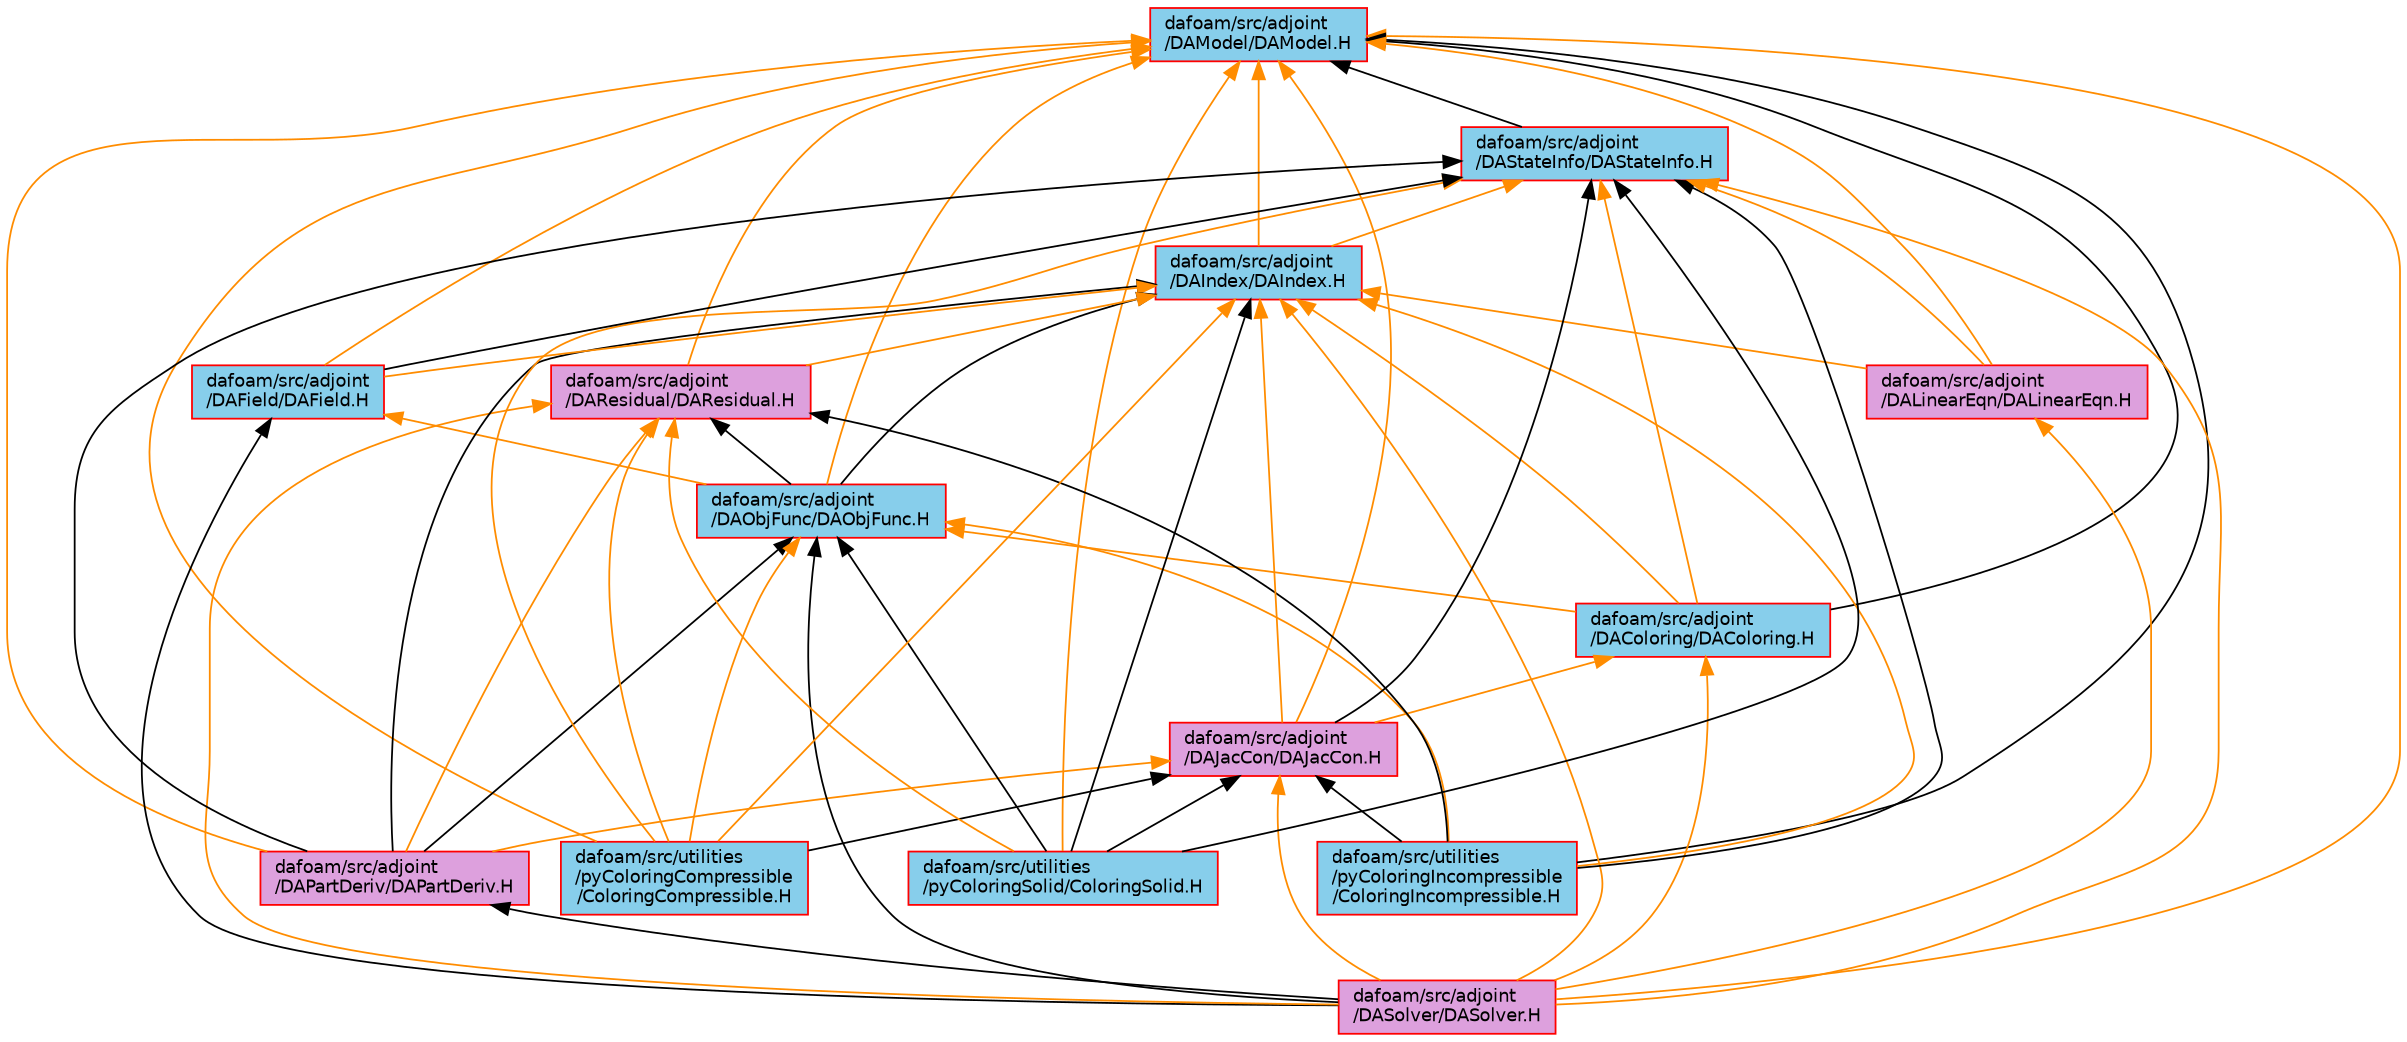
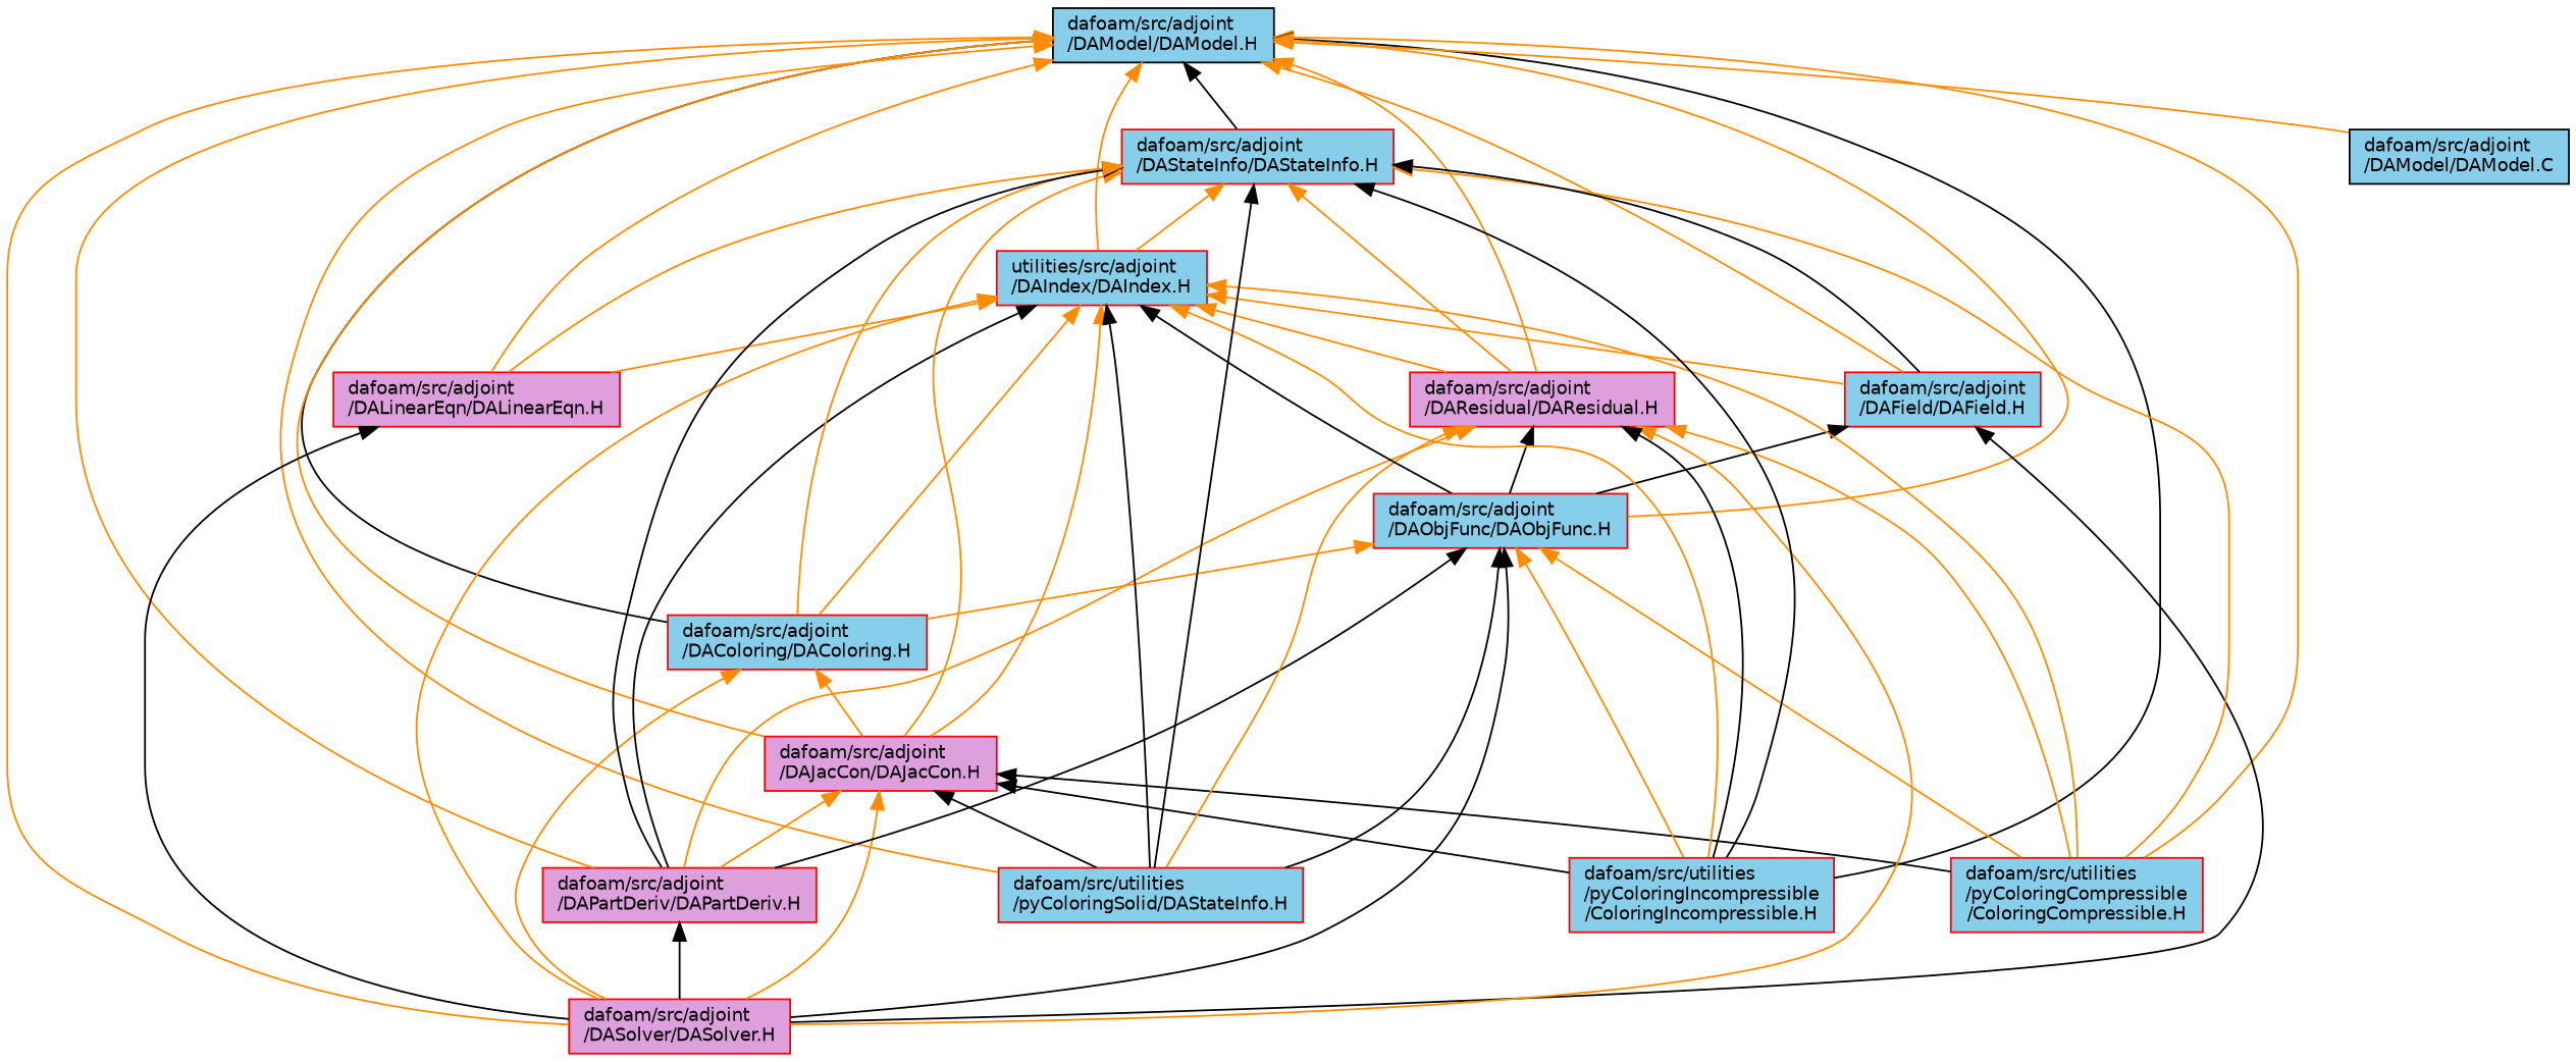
  digraph {
    node [color=red fillcolor=skyblue fontname=Helvetica fontsize=10 shape=record style=filled]
    edge [color=darkorange dir=back fontname=Helvetica fontsize=10 labelfontname=Helvetica labelfontsize=10 style=solid]
-   n1 [fontcolor=black height=0.2 label="dafoam/src/adjoint\l/DAModel/DAModel.H" width=0.4]
+   n1 [color=black fontcolor=black height=0.2 label="dafoam/src/adjoint\l/DAModel/DAModel.H" width=0.4]
    n2 [height=0.2 label="dafoam/src/adjoint\l/DAColoring/DAColoring.H" width=0.4]
    n3 [fillcolor=plum height=0.2 label="dafoam/src/adjoint\l/DAJacCon/DAJacCon.H" width=0.4]
    n4 [fillcolor=plum height=0.2 label="dafoam/src/adjoint\l/DAPartDeriv/DAPartDeriv.H" width=0.4]
    n5 [fillcolor=plum height=0.2 label="dafoam/src/adjoint\l/DASolver/DASolver.H" width=0.4]
    n6 [height=0.2 label="dafoam/src/utilities\l/pyColoringCompressible\l/ColoringCompressible.H" width=0.4]
    n7 [height=0.2 label="dafoam/src/utilities\l/pyColoringIncompressible\l/ColoringIncompressible.H" width=0.4]
-   n8 [height=0.2 label="dafoam/src/utilities\l/pyColoringSolid/ColoringSolid.H" width=0.4]
+   n8 [height=0.2 label="dafoam/src/utilities\l/pyColoringSolid/DAStateInfo.H" width=0.4]
    n9 [height=0.2 label="dafoam/src/adjoint\l/DAField/DAField.H" width=0.4]
    n10 [height=0.2 label="dafoam/src/adjoint\l/DAObjFunc/DAObjFunc.H" width=0.4]
    n11 [fillcolor=plum height=0.2 label="dafoam/src/adjoint\l/DAResidual/DAResidual.H" width=0.4]
-   n12 [height=0.2 label="dafoam/src/adjoint\l/DAIndex/DAIndex.H" width=0.4]
+   n12 [height=0.2 label="utilities/src/adjoint\l/DAIndex/DAIndex.H" width=0.4]
    n13 [fillcolor=plum height=0.2 label="dafoam/src/adjoint\l/DALinearEqn/DALinearEqn.H" width=0.4]
+   n14 [color=black height=0.2 label="dafoam/src/adjoint\l/DAModel/DAModel.C" width=0.4]
    n15 [height=0.2 label="dafoam/src/adjoint\l/DAStateInfo/DAStateInfo.H" width=0.4]
    n1 -> n2 [color=black]
    n1 -> n3
    n1 -> n4
    n1 -> n5
    n1 -> n6
    n1 -> n7 [color=black]
    n1 -> n8
    n1 -> n9
    n1 -> n10
    n1 -> n11
    n1 -> n12
    n1 -> n13
+   n1 -> n14
    n1 -> n15 [color=black]
    n2 -> n3
    n2 -> n5
    n3 -> n4
    n3 -> n5
    n3 -> n6 [color=black]
    n3 -> n7 [color=black]
    n3 -> n8 [color=black]
    n4 -> n5 [color=black]
    n9 -> n5 [color=black]
-   n9 -> n10
+   n9 -> n10 [color=black]
    n10 -> n2
    n10 -> n4 [color=black]
    n10 -> n5 [color=black]
    n10 -> n6
    n10 -> n7
    n10 -> n8 [color=black]
    n11 -> n4
    n11 -> n5
    n11 -> n6
    n11 -> n7 [color=black]
    n11 -> n8
    n11 -> n10 [color=black]
    n12 -> n2
    n12 -> n3
    n12 -> n4 [color=black]
    n12 -> n5
    n12 -> n6
    n12 -> n7
    n12 -> n8 [color=black]
    n12 -> n9
    n12 -> n10 [color=black]
    n12 -> n11
    n12 -> n13
-   n13 -> n5
+   n13 -> n5 [color=black]
    n15 -> n2
-   n15 -> n3 [color=black]
+   n15 -> n3
    n15 -> n4 [color=black]
-   n15 -> n5
+   n15 -> n11
    n15 -> n6
    n15 -> n7 [color=black]
    n15 -> n8 [color=black]
    n15 -> n9 [color=black]
    n15 -> n12
    n15 -> n13
  }
